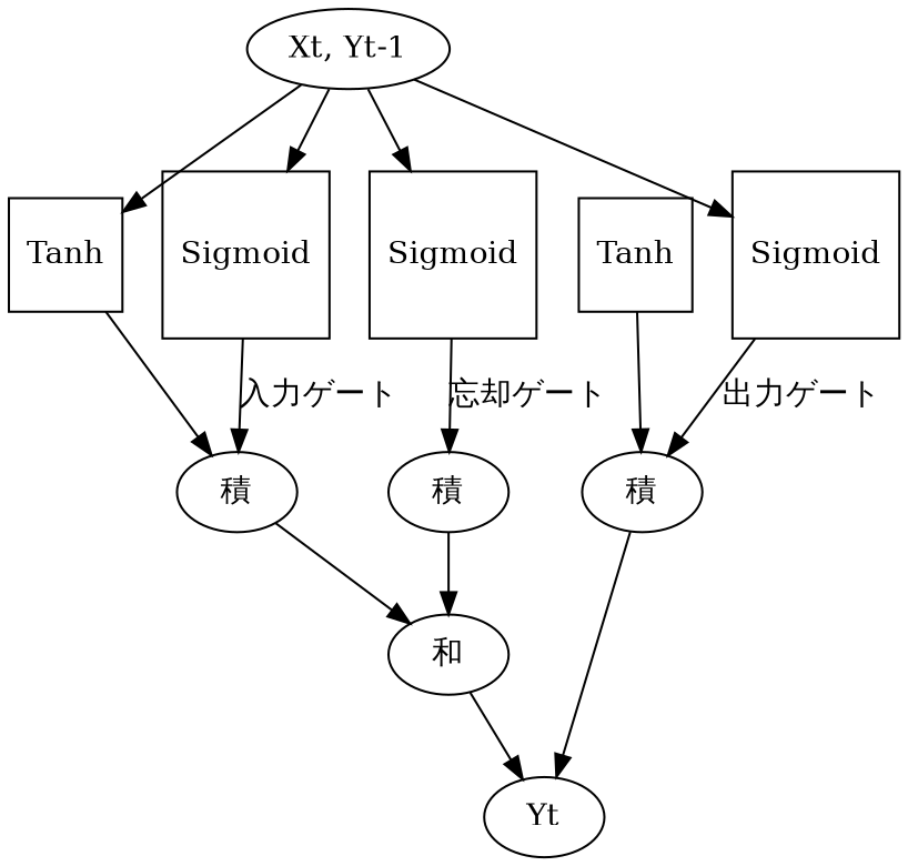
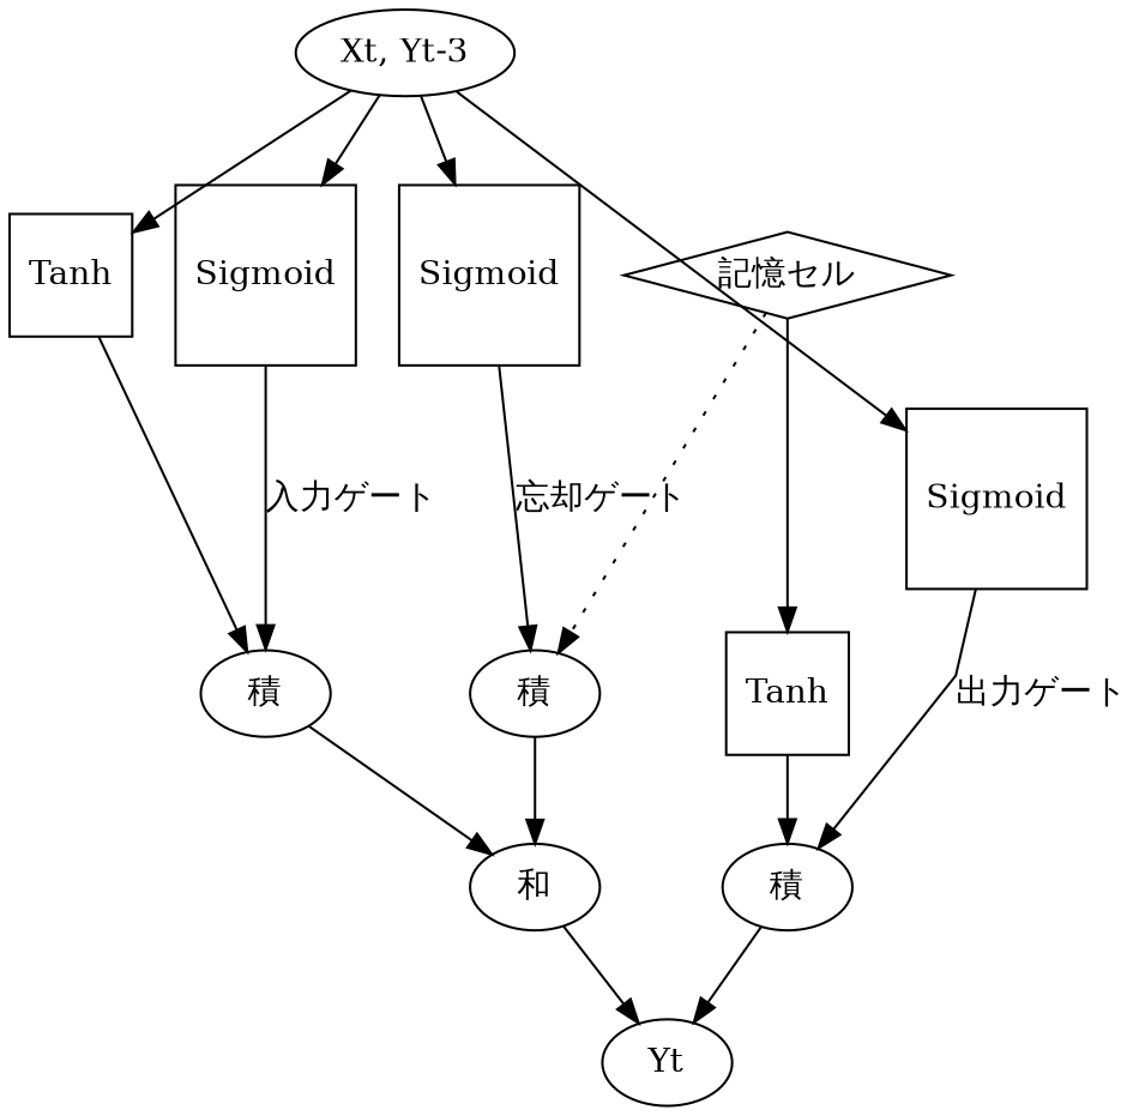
  digraph {
    splines=FALSE
    n1 [label=Sigmoid shape=square]
    n2 [label="積"]
    n3 [label="和"]
    n4 [label=Sigmoid shape=square]
    n5 [label="積"]
    n6 [label=Sigmoid shape=square]
    n7 [label="積"]
    Yt
    n9 [label=Tanh shape=square]
    n10 [label=Tanh shape=square]
-   "Xt, Yt-1"
+   n11 [label="記憶セル" shape=diamond]
+   "Xt, Yt-1" [label="Xt, Yt-3"]
    n1 -> n2 [label="忘却ゲート"]
    n2 -> n3
    n3 -> Yt
    n4 -> n5 [label="入力ゲート"]
    n5 -> n3
    n6 -> n7 [label="出力ゲート"]
    n7 -> Yt
    n9 -> n5
    n10 -> n7
+   n11 -> n2 [style=dotted]
+   n11 -> n10
    "Xt, Yt-1" -> n1
    "Xt, Yt-1" -> n4
    "Xt, Yt-1" -> n6
    "Xt, Yt-1" -> n9
  }
